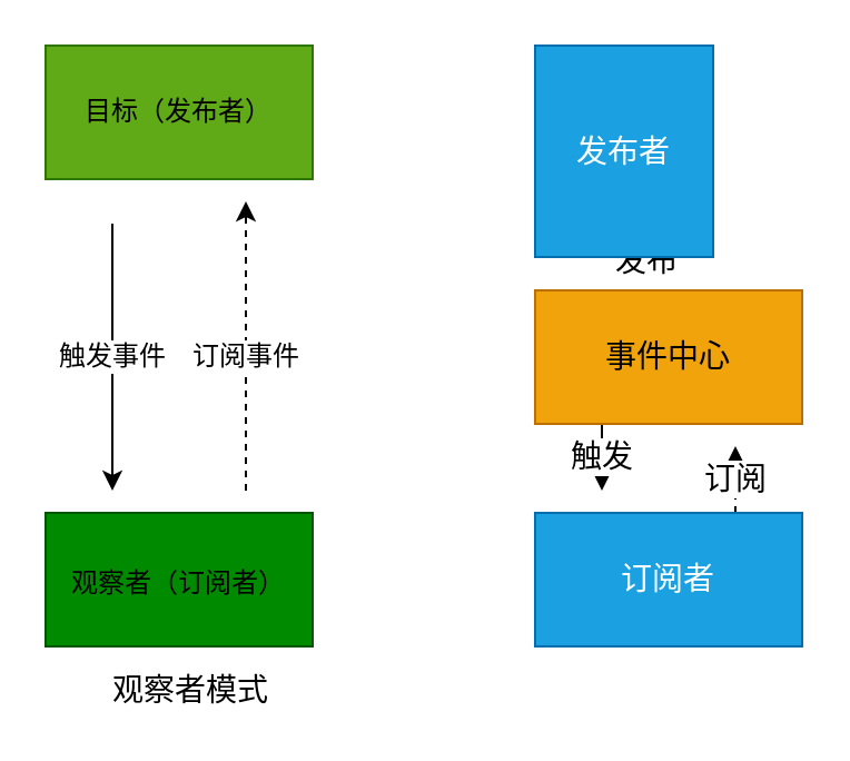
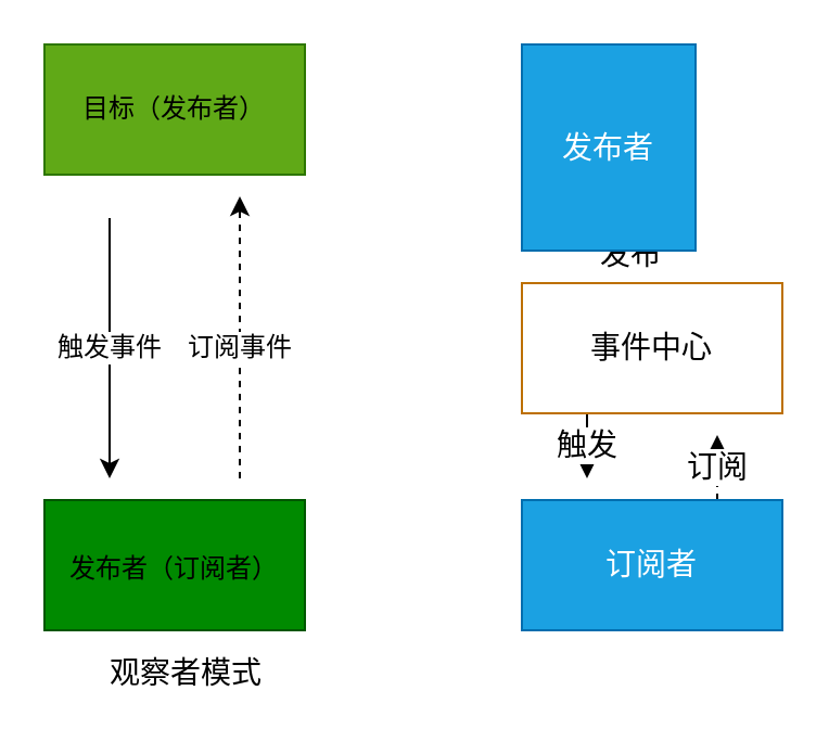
  <mxCell id="0" />
  <mxCell id="1" parent="0" />
  <mxCell id="2" value="&lt;font style=&quot;font-size: 12px&quot;&gt;触发事件&lt;/font&gt;" style="edgeStyle=none;html=1;fontColor=#000000;strokeColor=#000000;" edge="1" parent="1"><mxGeometry relative="1" as="geometry"><mxPoint x="50" y="220" as="targetPoint" /><mxPoint x="50" y="100" as="sourcePoint" /></mxGeometry></mxCell>
  <mxCell id="3" value="目标（发布者）" style="rounded=0;whiteSpace=wrap;html=1;fillColor=#60a917;fontColor=#000000;strokeColor=#2D7600;" vertex="1" parent="1"><mxGeometry x="20" y="20" width="120" height="60" as="geometry" /></mxCell>
  <mxCell id="4" value="订阅事件" style="edgeStyle=none;rounded=0;html=1;fontSize=12;fontColor=#000000;dashed=1;strokeColor=#000000;" edge="1" parent="1"><mxGeometry x="-0.077" relative="1" as="geometry"><mxPoint x="110" y="90" as="targetPoint" /><mxPoint x="110" y="220" as="sourcePoint" /><mxPoint as="offset" /></mxGeometry></mxCell>
- <mxCell id="5" value="&lt;font style=&quot;font-size: 12px&quot; color=&quot;#000000&quot;&gt;观察者（订阅者）&lt;/font&gt;" style="rounded=0;whiteSpace=wrap;html=1;fontSize=16;fontColor=#ffffff;labelBackgroundColor=none;labelBorderColor=none;fillColor=#008a00;strokeColor=#005700;" vertex="1" parent="1"><mxGeometry x="20" y="230" width="120" height="60" as="geometry" /></mxCell>
+ <mxCell id="5" value="&lt;font style=&quot;font-size: 12px&quot; color=&quot;#000000&quot;&gt;发布者（订阅者）&lt;/font&gt;" style="rounded=0;whiteSpace=wrap;html=1;fontSize=16;fontColor=#ffffff;labelBackgroundColor=none;labelBorderColor=none;fillColor=#008a00;strokeColor=#005700;" vertex="1" parent="1"><mxGeometry x="20" y="230" width="120" height="60" as="geometry" /></mxCell>
  <mxCell id="6" value="&lt;font style=&quot;font-size: 14px&quot;&gt;观察者模式&lt;/font&gt;" style="text;html=1;align=center;verticalAlign=middle;resizable=0;points=[];autosize=1;strokeColor=none;fillColor=none;fontSize=12;fontColor=#000000;" vertex="1" parent="1"><mxGeometry x="40" y="300" width="90" height="20" as="geometry" /></mxCell>
  <mxCell id="7" value="发布" style="edgeStyle=none;rounded=0;html=1;exitX=0.5;exitY=1;exitDx=0;exitDy=0;fontSize=14;fontColor=#000000;strokeColor=#000000;" edge="1" parent="1" source="8"><mxGeometry relative="1" as="geometry"><mxPoint x="300" y="120" as="targetPoint" /></mxGeometry></mxCell>
  <mxCell id="8" value="发布者" style="rounded=0;whiteSpace=wrap;html=1;labelBackgroundColor=none;labelBorderColor=none;fontSize=14;fontColor=#ffffff;fillColor=#1ba1e2;strokeColor=#006EAF;" vertex="1" parent="1"><mxGeometry x="240" y="20" width="80" height="95" as="geometry" /></mxCell>
  <mxCell id="9" value="触发" style="edgeStyle=none;rounded=0;html=1;exitX=0.25;exitY=1;exitDx=0;exitDy=0;fontSize=14;fontColor=#000000;strokeColor=#000000;" edge="1" parent="1" source="10"><mxGeometry relative="1" as="geometry"><mxPoint x="270" y="220" as="targetPoint" /></mxGeometry></mxCell>
- <mxCell id="10" value="事件中心" style="rounded=0;whiteSpace=wrap;html=1;labelBackgroundColor=none;labelBorderColor=none;fontSize=14;fontColor=#000000;fillColor=#f0a30a;strokeColor=#BD7000;" vertex="1" parent="1"><mxGeometry x="240" y="130" width="120" height="60" as="geometry" /></mxCell>
+ <mxCell id="10" value="事件中心" style="rounded=0;whiteSpace=wrap;html=1;labelBackgroundColor=none;labelBorderColor=none;fontSize=14;fontColor=#000000;fillColor=#ffffff;strokeColor=#BD7000;" vertex="1" parent="1"><mxGeometry x="240" y="130" width="120" height="60" as="geometry" /></mxCell>
  <mxCell id="11" value="订阅" style="edgeStyle=none;rounded=0;html=1;exitX=0.75;exitY=0;exitDx=0;exitDy=0;fontSize=14;fontColor=#000000;dashed=1;strokeColor=#000000;" edge="1" parent="1" source="12"><mxGeometry relative="1" as="geometry"><mxPoint x="330" y="200" as="targetPoint" /></mxGeometry></mxCell>
  <mxCell id="12" value="订阅者" style="rounded=0;whiteSpace=wrap;html=1;labelBackgroundColor=none;labelBorderColor=none;fontSize=14;fontColor=#ffffff;fillColor=#1ba1e2;strokeColor=#006EAF;" vertex="1" parent="1"><mxGeometry x="240" y="230" width="120" height="60" as="geometry" /></mxCell>
